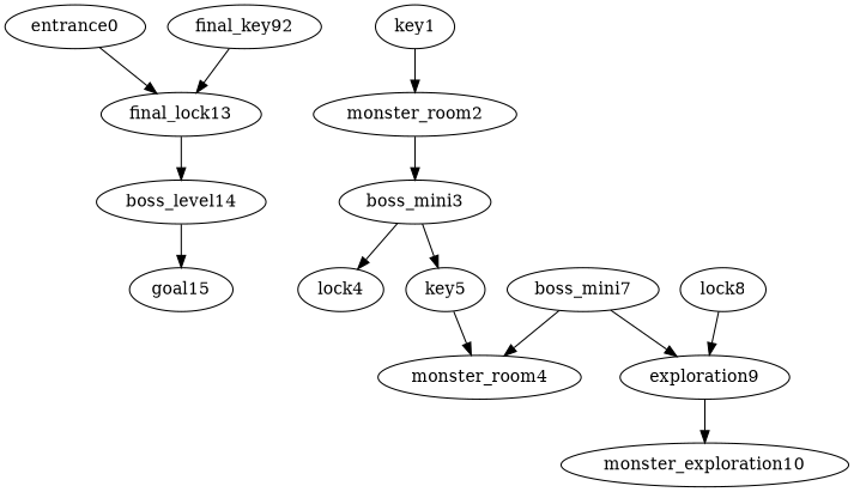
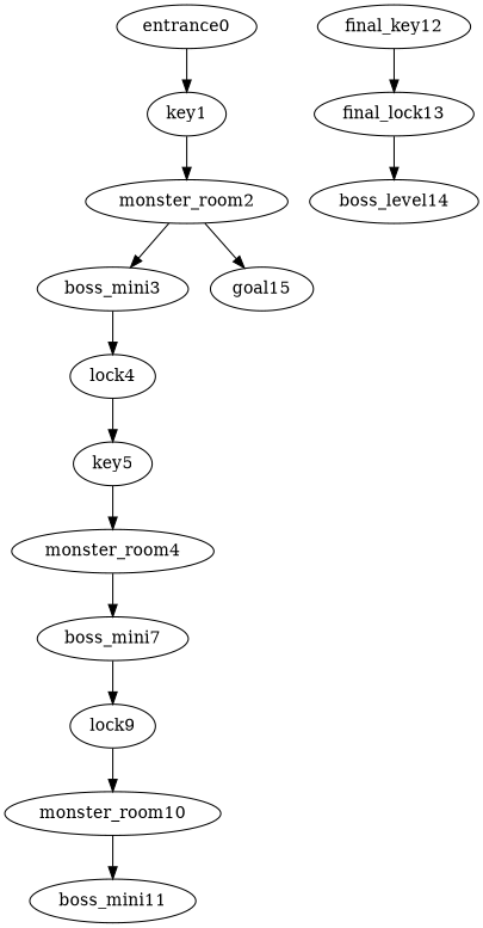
  digraph {
    entrance0
    key1
    monster_room2
    boss_mini3
    lock4
    key5
    n7 [label=monster_room4]
    boss_mini7
-   exploration9
-   lock8
-   monster_room10 [label=monster_exploration10]
-   final_key12 [label=final_key92]
+   exploration9 [label=lock9]
+   monster_room10
+   boss_mini11
+   final_key12
    final_lock13
    boss_level14
    goal15
-   entrance0 -> final_lock13
+   entrance0 -> key1
    key1 -> monster_room2
    monster_room2 -> boss_mini3
    boss_mini3 -> lock4
-   boss_mini3 -> key5
+   lock4 -> key5
    key5 -> n7
-   boss_mini7 -> n7
+   n7 -> boss_mini7
    boss_mini7 -> exploration9
    exploration9 -> monster_room10
-   lock8 -> exploration9
+   monster_room10 -> boss_mini11
    final_key12 -> final_lock13
    final_lock13 -> boss_level14
-   boss_level14 -> goal15
+   monster_room2 -> goal15
  }
